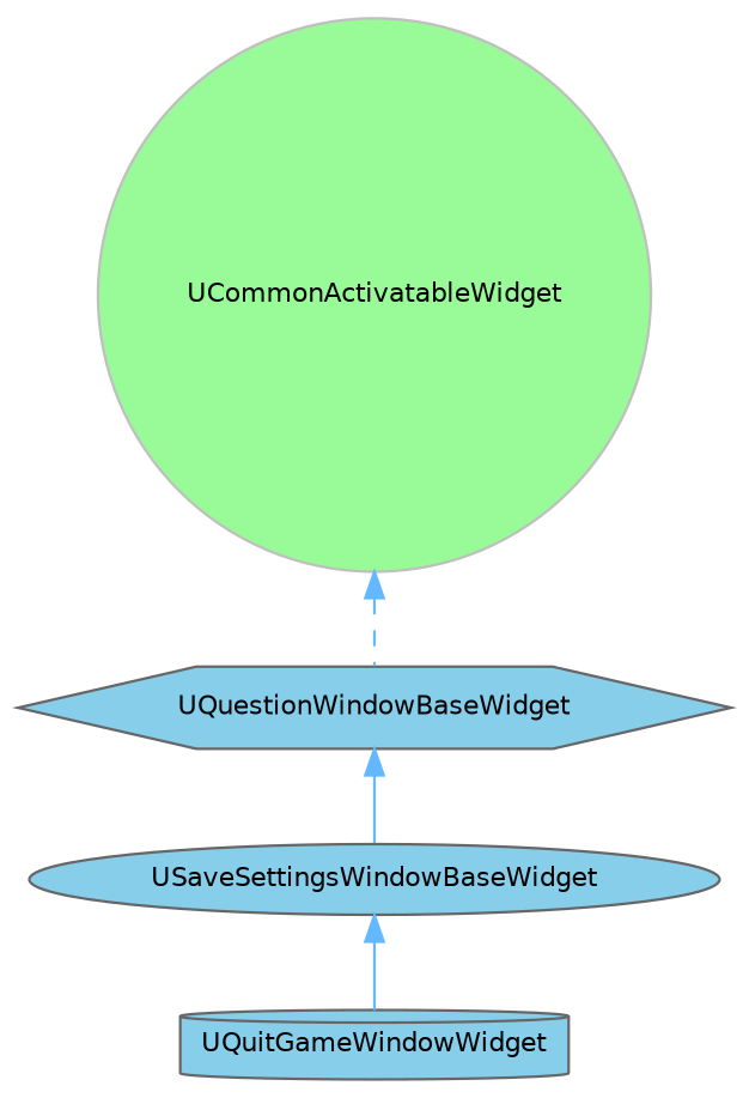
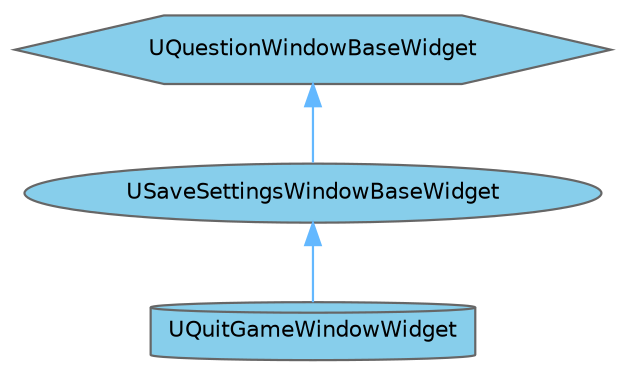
  digraph {
    node [color=gray40 fillcolor=skyblue fontname=Helvetica fontsize=10 style=filled]
    edge [color=steelblue1 dir=back fontname=Helvetica fontsize=10 labelfontname=Helvetica labelfontsize=10 style=solid]
    n1 [fontcolor=black height=0.2 label=UQuestionWindowBaseWidget shape=hexagon width=0.4]
    n2 [height=0.2 label=USaveSettingsWindowBaseWidget shape=ellipse width=0.4]
    n3 [height=0.2 label=UQuitGameWindowWidget shape=cylinder width=0.4]
-   n4 [color=grey75 fillcolor=palegreen height=0.2 label=UCommonActivatableWidget shape=circle width=0.4]
    n1 -> n2
    n2 -> n3
-   n4 -> n1 [style=dashed]
  }
